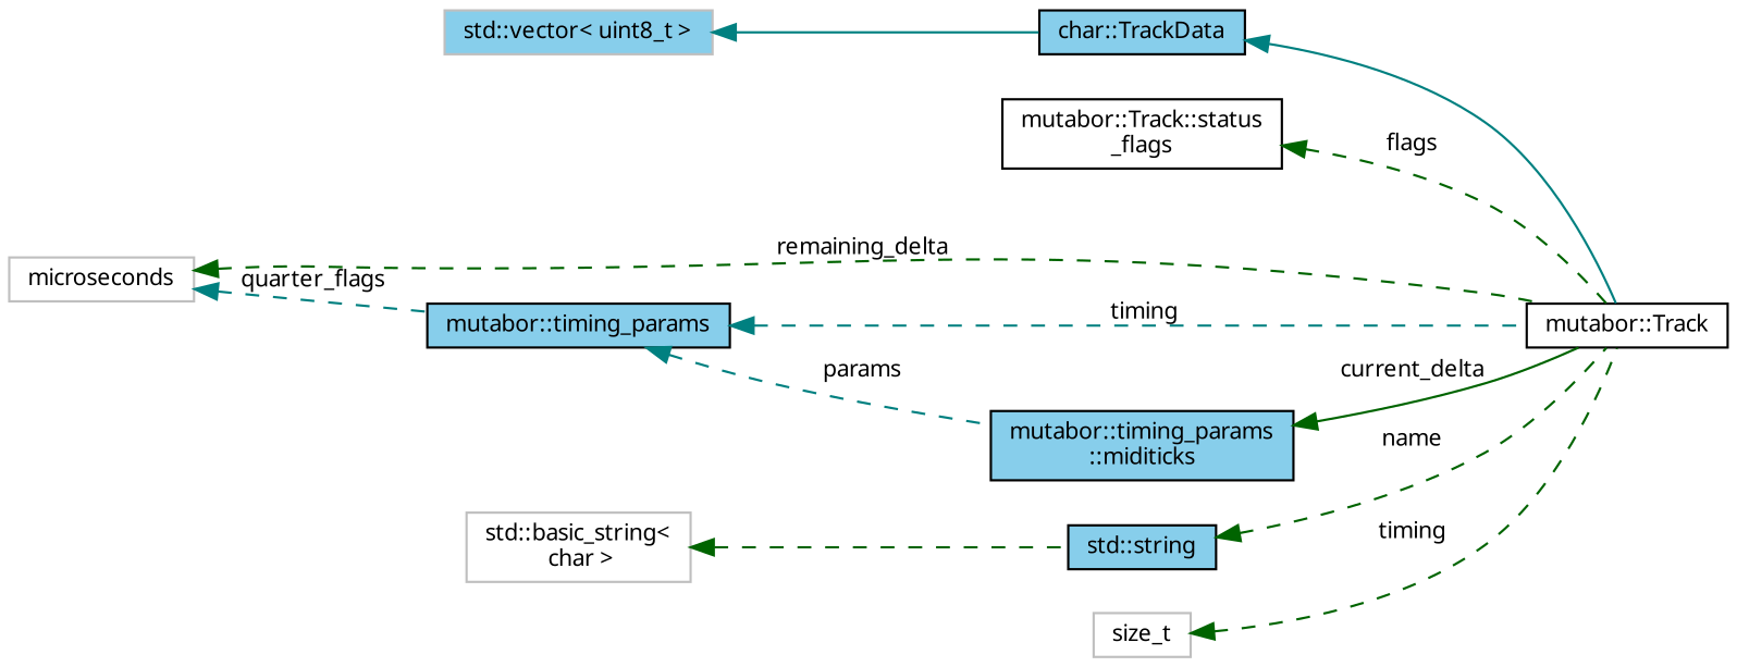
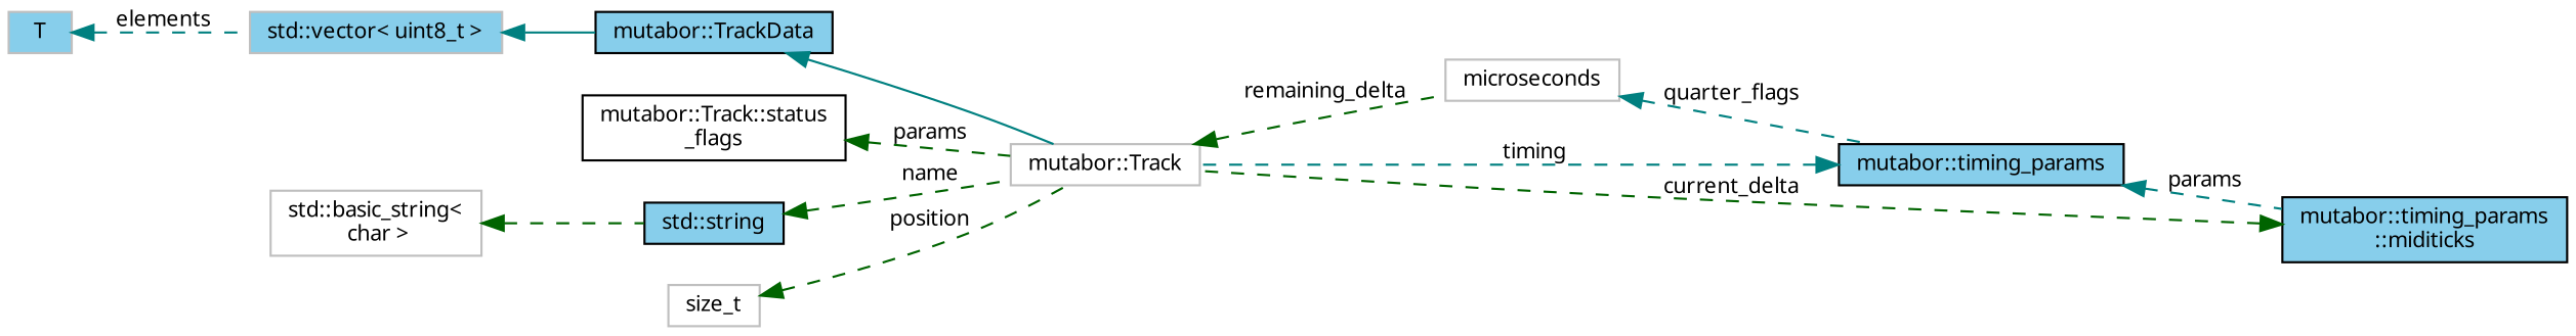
  digraph {
    rankdir=LR
    node [color=black fillcolor=skyblue fontname=Sans fontsize=10 shape=record style=filled]
    edge [color=teal dir=back fontname=Sans fontsize=10 labelfontname=Sans labelfontsize=10 style=dashed]
-   n1 [fillcolor=white fontcolor=black height=0.2 label="mutabor::Track" width=0.4]
-   n2 [height=0.2 label="char::TrackData" width=0.4]
+   n1 [color=grey75 fillcolor=white fontcolor=black height=0.2 label="mutabor::Track" width=0.4]
+   n2 [height=0.2 label="mutabor::TrackData" width=0.4]
    n3 [color=grey75 height=0.2 label="std::vector\< uint8_t \>" width=0.4]
+   n4 [color=grey75 height=0.2 label=T width=0.4]
    n5 [fillcolor=white height=0.2 label="mutabor::Track::status\l_flags" width=0.4]
    n6 [height=0.2 label="mutabor::timing_params" width=0.4]
    n7 [height=0.2 label="mutabor::timing_params\l::miditicks" width=0.4]
    n8 [color=grey75 fillcolor=white height=0.2 label=microseconds width=0.4]
    n9 [height=0.2 label="std::string" width=0.4]
    n10 [color=grey75 fillcolor=white height=0.2 label="std::basic_string\<\l char \>" width=0.4]
    n11 [color=grey75 fillcolor=white height=0.2 label=size_t width=0.4]
    n2 -> n1 [style=solid]
    n3 -> n2 [style=solid]
-   n5 -> n1 [color=darkgreen label=" flags"]
+   n4 -> n3 [label=" elements"]
+   n5 -> n1 [color=darkgreen label=" params"]
    n6 -> n1 [label=" timing"]
    n6 -> n7 [label=" params"]
-   n7 -> n1 [color=darkgreen label=" current_delta" style=solid]
-   n8 -> n1 [color=darkgreen label=" remaining_delta"]
+   n7 -> n1 [color=darkgreen label=" current_delta"]
+   n1 -> n8 [color=darkgreen label=" remaining_delta"]
    n8 -> n6 [label=" quarter_flags"]
    n9 -> n1 [color=darkgreen label=" name"]
    n10 -> n9 [color=darkgreen]
-   n11 -> n1 [color=darkgreen label=" timing"]
+   n11 -> n1 [color=darkgreen label=" position"]
  }
